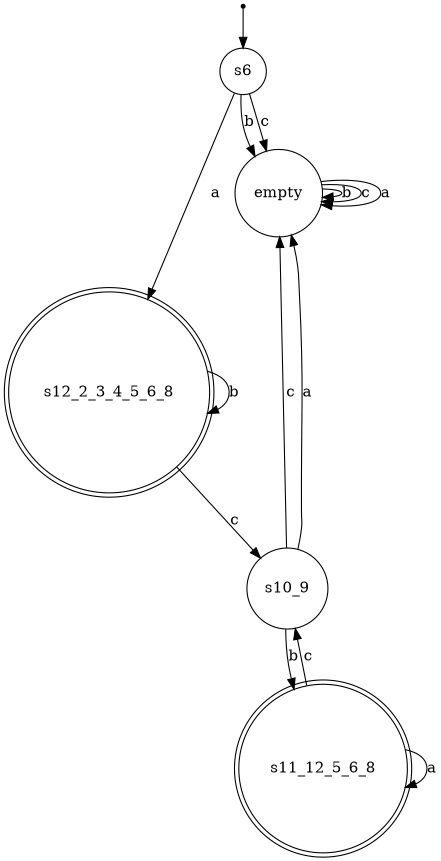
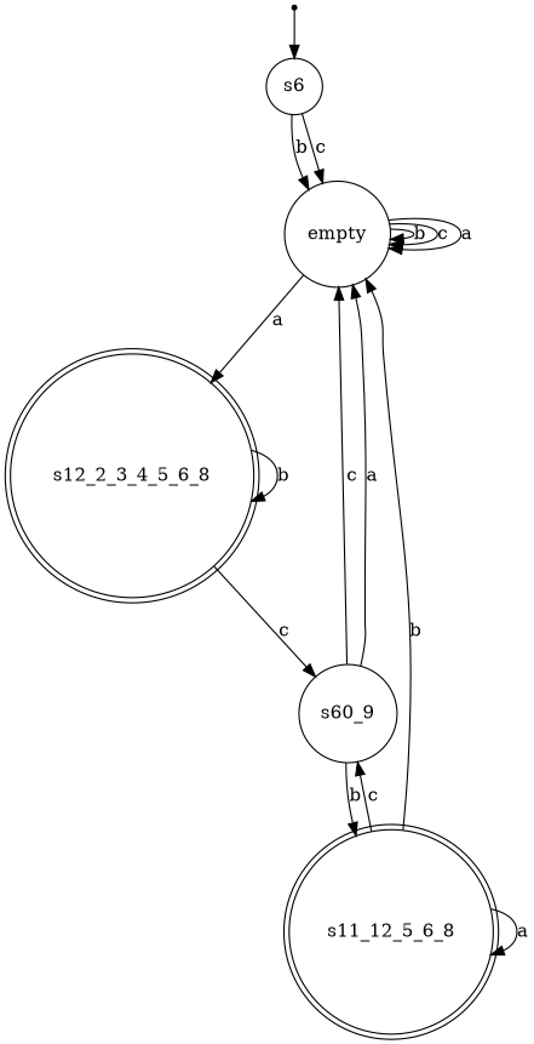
  digraph {
    rankdir=TB
    node [shape=circle]
    n1 [label=s6]
    empty
    s12_2_3_4_5_6_8 [shape=doublecircle]
    __start_point__ [shape=point]
-   s10_9
+   s10_9 [label=s60_9]
    s11_12_5_6_8 [shape=doublecircle]
    n1 -> empty [label=b]
    n1 -> empty [label=c]
-   n1 -> s12_2_3_4_5_6_8 [label=a]
+   empty -> s12_2_3_4_5_6_8 [label=a]
    empty -> empty [label=b]
    empty -> empty [label=c]
    empty -> empty [label=a]
    s12_2_3_4_5_6_8 -> s12_2_3_4_5_6_8 [label=b]
    s12_2_3_4_5_6_8 -> s10_9 [label=c]
    __start_point__ -> n1
    s10_9 -> empty [label=c]
    s10_9 -> empty [label=a]
    s10_9 -> s11_12_5_6_8 [label=b]
+   s11_12_5_6_8 -> empty [label=b]
    s11_12_5_6_8 -> s10_9 [label=c]
    s11_12_5_6_8 -> s11_12_5_6_8 [label=a]
  }
